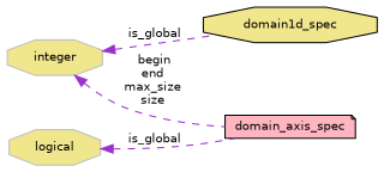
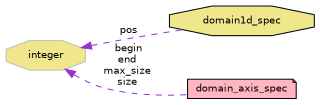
  digraph {
    rankdir=LR
    node [color=black fillcolor=khaki fontname=Helvetica fontsize=10 shape=octagon style=filled]
    edge [color=darkorchid3 dir=back fontname=Helvetica fontsize=10 labelfontname=Helvetica labelfontsize=10 style=dashed]
    n1 [fontcolor=black height=0.2 label=domain1d_spec width=0.4]
    n2 [fillcolor=lightpink height=0.2 label=domain_axis_spec shape=note width=0.4]
-   n3 [color=grey75 height=0.2 label=logical width=0.4]
    n4 [color=grey75 height=0.2 label=integer width=0.4]
-   n3 -> n2 [label=" is_global"]
-   n4 -> n1 [label=" is_global"]
+   n4 -> n1 [label=" pos"]
    n4 -> n2 [label=" begin\nend\nmax_size\nsize"]
  }
